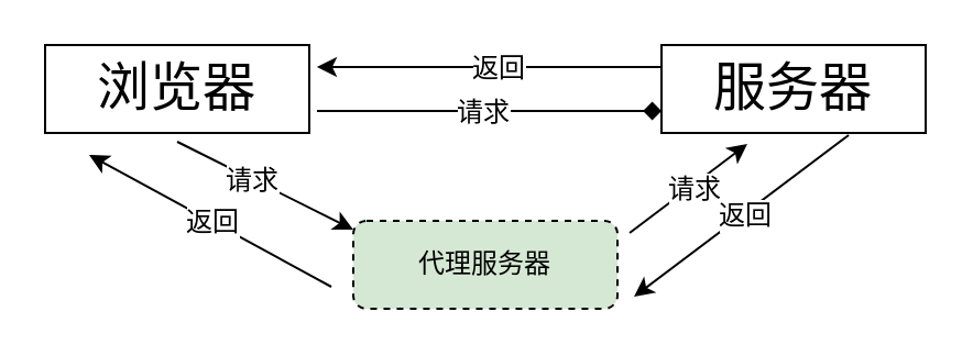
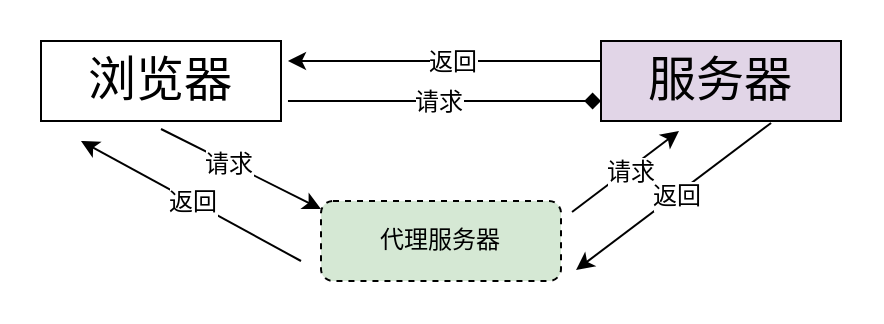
  <mxCell id="0" />
  <mxCell id="1" parent="0" />
  <mxCell id="2" value="&lt;font style=&quot;font-size: 24px;&quot;&gt;浏览器&lt;/font&gt;" style="rounded=0;whiteSpace=wrap;html=1;" vertex="1" parent="1"><mxGeometry x="20" y="20" width="120" height="40" as="geometry" /></mxCell>
- <mxCell id="3" value="&lt;font style=&quot;font-size: 24px;&quot;&gt;服务器&lt;/font&gt;" style="rounded=0;whiteSpace=wrap;html=1;" vertex="1" parent="1"><mxGeometry x="300" y="20" width="120" height="40" as="geometry" /></mxCell>
+ <mxCell id="3" value="&lt;font style=&quot;font-size: 24px;&quot;&gt;服务器&lt;/font&gt;" style="rounded=0;whiteSpace=wrap;html=1;fillColor=#e1d5e7;" vertex="1" parent="1"><mxGeometry x="300" y="20" width="120" height="40" as="geometry" /></mxCell>
  <mxCell id="4" value="" style="endArrow=diamond;html=1;rounded=0;fontSize=24;exitX=1.029;exitY=0.75;exitDx=0;exitDy=0;exitPerimeter=0;entryX=0;entryY=0.75;entryDx=0;entryDy=0;" edge="1" parent="1" source="2" target="3"><mxGeometry width="50" height="50" relative="1" as="geometry"><mxPoint x="180" y="20" as="sourcePoint" /><mxPoint x="230" y="-30" as="targetPoint" /></mxGeometry></mxCell>
  <mxCell id="5" value="请求" style="edgeLabel;html=1;align=center;verticalAlign=middle;resizable=0;points=[];fontSize=12;" vertex="1" connectable="0" parent="4"><mxGeometry x="-0.041" relative="1" as="geometry"><mxPoint as="offset" /></mxGeometry></mxCell>
  <mxCell id="6" value="" style="endArrow=classic;html=1;rounded=0;fontSize=24;exitX=1.029;exitY=0.75;exitDx=0;exitDy=0;exitPerimeter=0;entryX=0;entryY=0.75;entryDx=0;entryDy=0;" edge="1" parent="1"><mxGeometry width="50" height="50" relative="1" as="geometry"><mxPoint x="300" y="30" as="sourcePoint" /><mxPoint x="143.48" y="30" as="targetPoint" /></mxGeometry></mxCell>
  <mxCell id="7" value="返回" style="edgeLabel;html=1;align=center;verticalAlign=middle;resizable=0;points=[];fontSize=12;" vertex="1" connectable="0" parent="6"><mxGeometry x="-0.041" relative="1" as="geometry"><mxPoint as="offset" /></mxGeometry></mxCell>
  <mxCell id="8" value="代理服务器" style="rounded=1;whiteSpace=wrap;html=1;fontSize=12;dashed=1;fillColor=#d5e8d4;" vertex="1" parent="1"><mxGeometry x="160" y="100" width="120" height="40" as="geometry" /></mxCell>
  <mxCell id="9" value="" style="endArrow=classic;html=1;rounded=0;fontSize=12;exitX=0.5;exitY=1;exitDx=0;exitDy=0;entryX=0;entryY=0;entryDx=0;entryDy=0;" edge="1" parent="1"><mxGeometry width="50" height="50" relative="1" as="geometry"><mxPoint x="80" y="64" as="sourcePoint" /><mxPoint x="160" y="104" as="targetPoint" /></mxGeometry></mxCell>
  <mxCell id="10" value="请求" style="edgeLabel;html=1;align=center;verticalAlign=middle;resizable=0;points=[];fontSize=12;" vertex="1" connectable="0" parent="9"><mxGeometry x="-0.155" y="-1" relative="1" as="geometry"><mxPoint as="offset" /></mxGeometry></mxCell>
  <mxCell id="11" value="" style="endArrow=classic;html=1;rounded=0;fontSize=12;exitX=0.971;exitY=0.013;exitDx=0;exitDy=0;exitPerimeter=0;" edge="1" parent="1"><mxGeometry width="50" height="50" relative="1" as="geometry"><mxPoint x="285.52" y="105.52" as="sourcePoint" /><mxPoint x="339" y="65" as="targetPoint" /></mxGeometry></mxCell>
  <mxCell id="12" value="请求" style="edgeLabel;html=1;align=center;verticalAlign=middle;resizable=0;points=[];fontSize=12;" vertex="1" connectable="0" parent="11"><mxGeometry x="0.046" y="-1" relative="1" as="geometry"><mxPoint as="offset" /></mxGeometry></mxCell>
  <mxCell id="13" value="" style="endArrow=classic;html=1;rounded=0;fontSize=12;entryX=1.021;entryY=0.838;entryDx=0;entryDy=0;entryPerimeter=0;exitX=0.667;exitY=1;exitDx=0;exitDy=0;exitPerimeter=0;" edge="1" parent="1"><mxGeometry width="50" height="50" relative="1" as="geometry"><mxPoint x="385.04" y="61" as="sourcePoint" /><mxPoint x="287.52" y="134.52" as="targetPoint" /></mxGeometry></mxCell>
  <mxCell id="14" value="返回" style="edgeLabel;html=1;align=center;verticalAlign=middle;resizable=0;points=[];fontSize=12;" vertex="1" connectable="0" parent="13"><mxGeometry x="-0.01" relative="1" as="geometry"><mxPoint as="offset" /></mxGeometry></mxCell>
  <mxCell id="15" value="" style="endArrow=classic;html=1;rounded=0;fontSize=12;" edge="1" parent="1"><mxGeometry width="50" height="50" relative="1" as="geometry"><mxPoint x="150" y="130" as="sourcePoint" /><mxPoint x="40" y="70" as="targetPoint" /></mxGeometry></mxCell>
  <mxCell id="16" value="返回" style="edgeLabel;html=1;align=center;verticalAlign=middle;resizable=0;points=[];fontSize=12;" vertex="1" connectable="0" parent="15"><mxGeometry x="-0.01" relative="1" as="geometry"><mxPoint as="offset" /></mxGeometry></mxCell>
